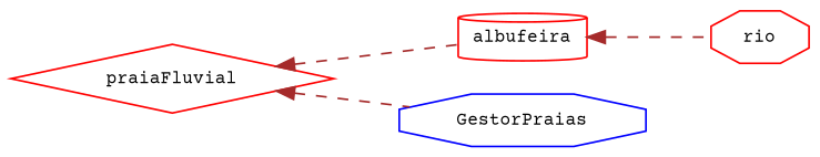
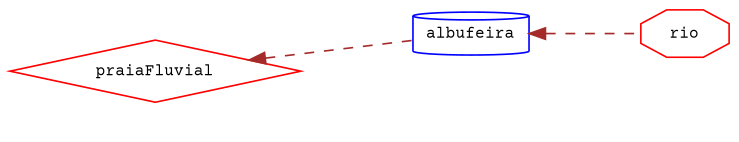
  digraph {
    fontname="Courier Prime"
    rankdir=LR
    node [color=red fillcolor=white fontname="Courier Prime" fontsize=10 shape=octagon style=filled]
    edge [color=brown dir=back fontname="Courier Prime" fontsize=10 labelfontname=Helvetica labelfontsize=10 style=dashed]
    n1 [height=0.2 label=praiaFluvial shape=diamond width=0.4]
-   n2 [height=0.2 label=albufeira shape=cylinder width=0.4]
-   n3 [color=blue height=0.2 label=GestorPraias width=0.4]
+   n2 [color=blue height=0.2 label=albufeira shape=cylinder width=0.4]
    n4 [height=0.2 label=rio width=0.4]
    n1 -> n2
-   n1 -> n3
    n2 -> n4
  }
